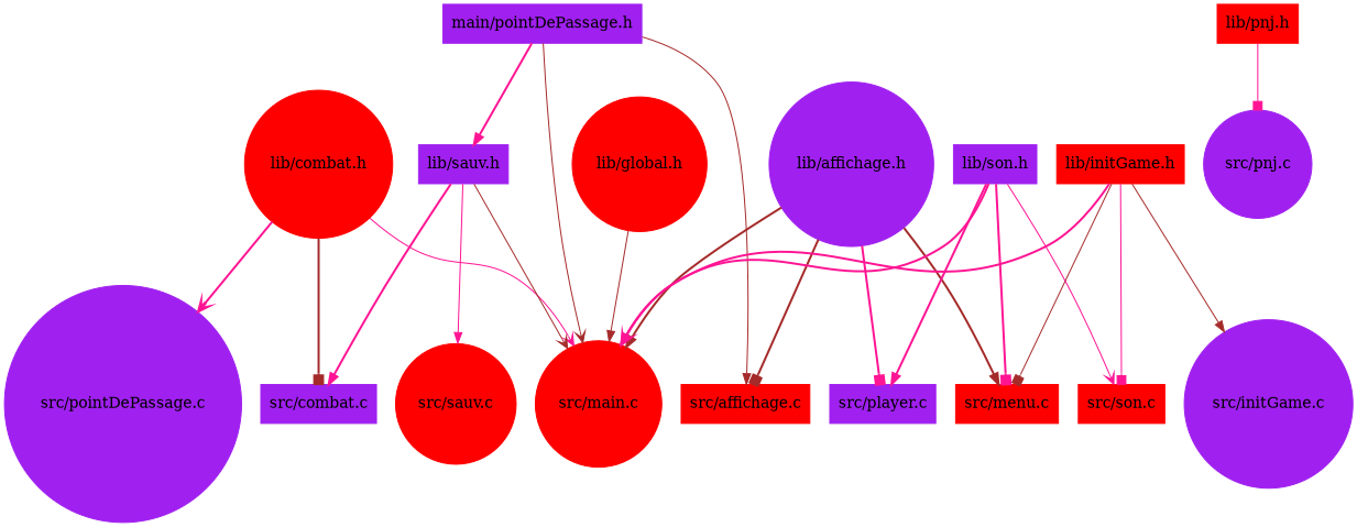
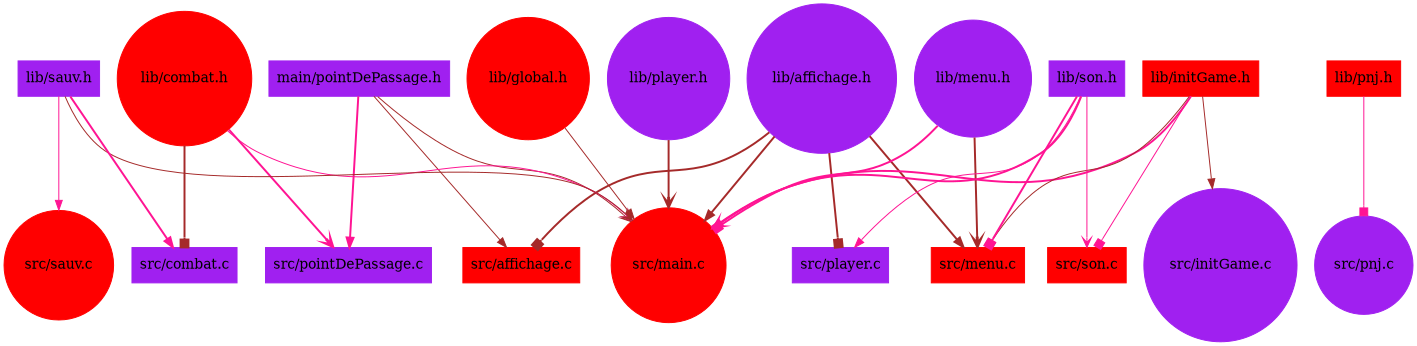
  digraph {
    node [color=purple shape=box style=filled]
    edge [arrowhead=normal color=brown style=bold]
    "lib/affichage.h" [shape=circle]
    "src/affichage.c" [color=red]
    "src/main.c" [color=red shape=circle]
    "src/menu.c" [color=red]
    "src/player.c"
    n6 [label="main/pointDePassage.h"]
-   "src/pointDePassage.c" [shape=circle]
+   "src/pointDePassage.c"
    "lib/combat.h" [color=red shape=circle]
    "src/combat.c"
    "lib/sauv.h"
    "src/sauv.c" [color=red shape=circle]
    "lib/initGame.h" [color=red]
    "src/initGame.c" [shape=circle]
    "src/son.c" [color=red]
+   "lib/player.h" [shape=circle]
+   "lib/menu.h" [shape=circle]
    "lib/global.h" [color=red shape=circle]
    "lib/son.h"
    "lib/pnj.h" [color=red]
    "src/pnj.c" [shape=circle]
    "lib/affichage.h" -> "src/affichage.c" [arrowhead=box]
    "lib/affichage.h" -> "src/main.c"
    "lib/affichage.h" -> "src/menu.c"
-   "lib/affichage.h" -> "src/player.c" [arrowhead=box color=deeppink]
+   "lib/affichage.h" -> "src/player.c" [arrowhead=box]
    n6 -> "src/affichage.c" [style=solid]
    n6 -> "src/main.c" [arrowhead=vee style=solid]
-   n6 -> "lib/sauv.h" [color=deeppink]
+   n6 -> "src/pointDePassage.c" [color=deeppink]
    "lib/combat.h" -> "src/main.c" [arrowhead=vee color=deeppink style=solid]
    "lib/combat.h" -> "src/pointDePassage.c" [arrowhead=vee color=deeppink]
    "lib/combat.h" -> "src/combat.c" [arrowhead=box]
    "lib/sauv.h" -> "src/main.c" [arrowhead=vee style=solid]
    "lib/sauv.h" -> "src/combat.c" [color=deeppink]
    "lib/sauv.h" -> "src/sauv.c" [color=deeppink style=solid]
    "lib/initGame.h" -> "src/main.c" [color=deeppink]
    "lib/initGame.h" -> "src/menu.c" [arrowhead=box style=solid]
    "lib/initGame.h" -> "src/initGame.c" [style=solid]
    "lib/initGame.h" -> "src/son.c" [arrowhead=box color=deeppink style=solid]
+   "lib/player.h" -> "src/main.c" [arrowhead=vee]
+   "lib/menu.h" -> "src/main.c" [arrowhead=box color=deeppink]
+   "lib/menu.h" -> "src/menu.c" [arrowhead=vee]
    "lib/global.h" -> "src/main.c" [style=solid]
    "lib/son.h" -> "src/main.c" [arrowhead=vee color=deeppink]
    "lib/son.h" -> "src/menu.c" [arrowhead=box color=deeppink]
-   "lib/son.h" -> "src/player.c" [color=deeppink]
+   "lib/son.h" -> "src/player.c" [color=deeppink style=solid]
    "lib/son.h" -> "src/son.c" [arrowhead=vee color=deeppink style=solid]
    "lib/pnj.h" -> "src/pnj.c" [arrowhead=box color=deeppink style=solid]
  }
